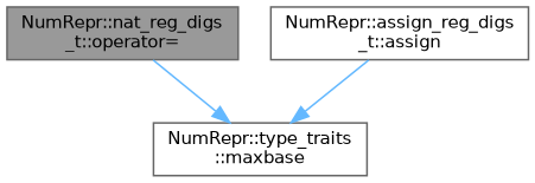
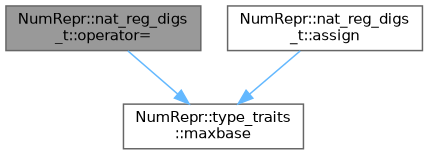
  digraph {
    rankdir=TB
    node [color=grey40 fillcolor=white fontname=Helvetica fontsize=10 shape=box style=filled]
    edge [color=steelblue1 fontname=Helvetica fontsize=10 labelfontname=Helvetica labelfontsize=10 style=solid]
    n1 [color=gray40 fillcolor=grey60 fontcolor=black height=0.2 label="NumRepr::nat_reg_digs\l_t::operator=" width=0.4]
    n2 [height=0.2 label="NumRepr::type_traits\l::maxbase" width=0.4]
-   n3 [height=0.2 label="NumRepr::assign_reg_digs\l_t::assign" width=0.4]
+   n3 [height=0.2 label="NumRepr::nat_reg_digs\l_t::assign" width=0.4]
    n1 -> n2
    n3 -> n2
  }
